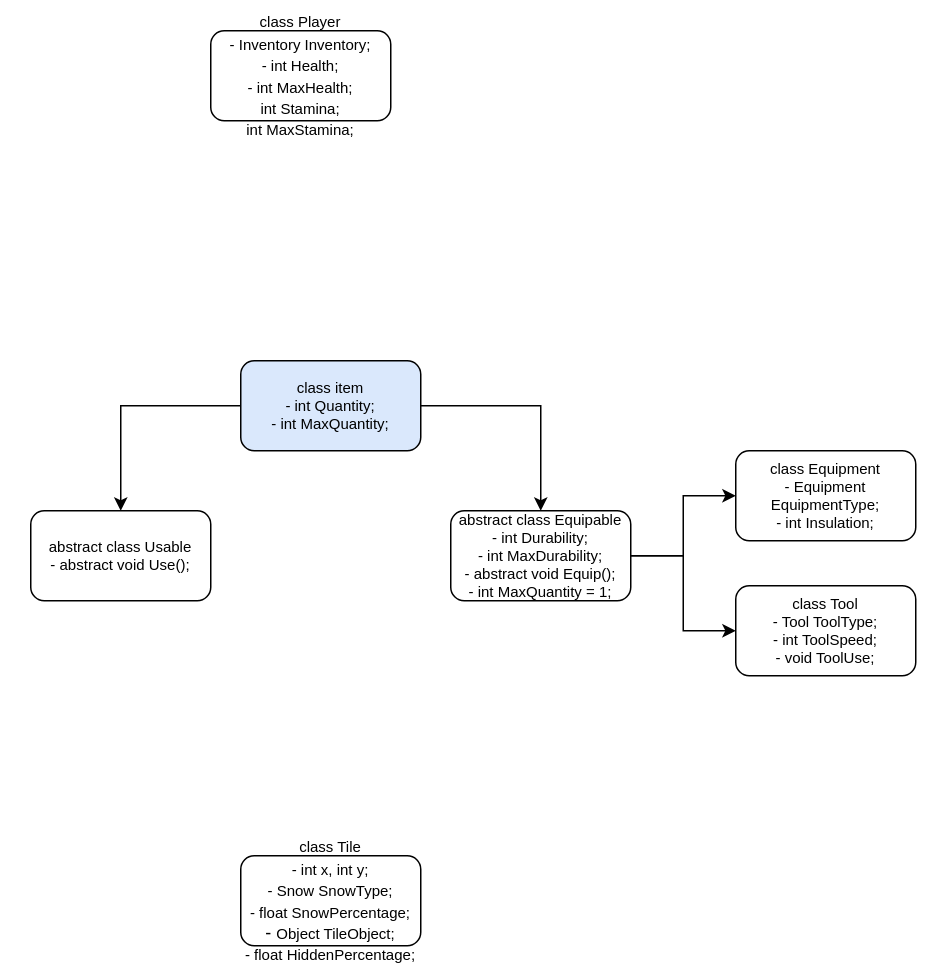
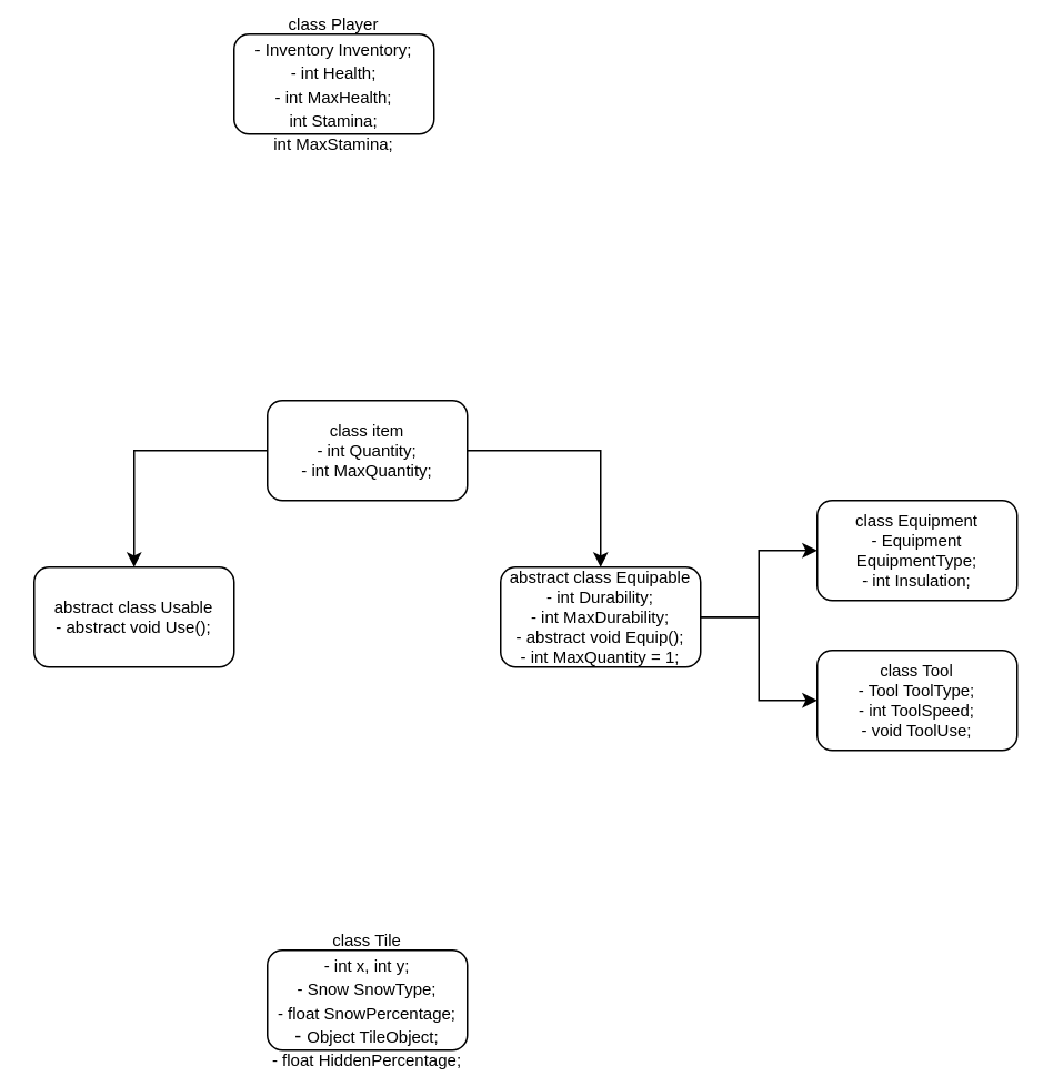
  <mxCell id="0" />
  <mxCell id="1" parent="0" />
  <mxCell id="2" value="" style="edgeStyle=orthogonalEdgeStyle;rounded=0;orthogonalLoop=1;jettySize=auto;html=1;fontSize=10;" edge="1" parent="1" source="4" target="5"><mxGeometry relative="1" as="geometry" /></mxCell>
  <mxCell id="3" style="edgeStyle=orthogonalEdgeStyle;rounded=0;orthogonalLoop=1;jettySize=auto;html=1;entryX=0.5;entryY=0;entryDx=0;entryDy=0;" edge="1" parent="1" source="4" target="8"><mxGeometry relative="1" as="geometry" /></mxCell>
- <mxCell id="4" value="class item&lt;div&gt;- int Quantity;&lt;/div&gt;&lt;div&gt;- int MaxQuantity;&lt;/div&gt;" style="rounded=1;whiteSpace=wrap;html=1;fontSize=10;fillColor=#dae8fc;" vertex="1" parent="1"><mxGeometry x="160" y="240" width="120" height="60" as="geometry" /></mxCell>
+ <mxCell id="4" value="class item&lt;div&gt;- int Quantity;&lt;/div&gt;&lt;div&gt;- int MaxQuantity;&lt;/div&gt;" style="rounded=1;whiteSpace=wrap;html=1;fontSize=10;" vertex="1" parent="1"><mxGeometry x="160" y="240" width="120" height="60" as="geometry" /></mxCell>
  <mxCell id="5" value="abstract class Usable&lt;div&gt;- abstract void Use();&lt;/div&gt;" style="whiteSpace=wrap;html=1;rounded=1;fontSize=10;" vertex="1" parent="1"><mxGeometry x="20" y="340" width="120" height="60" as="geometry" /></mxCell>
  <mxCell id="6" value="" style="edgeStyle=orthogonalEdgeStyle;rounded=0;orthogonalLoop=1;jettySize=auto;html=1;fontSize=10;" edge="1" parent="1" source="8" target="10"><mxGeometry relative="1" as="geometry" /></mxCell>
  <mxCell id="7" style="edgeStyle=orthogonalEdgeStyle;rounded=0;orthogonalLoop=1;jettySize=auto;html=1;" edge="1" parent="1" source="8" target="9"><mxGeometry relative="1" as="geometry" /></mxCell>
  <mxCell id="8" value="&lt;font&gt;abstract class Equipable&lt;/font&gt;&lt;div&gt;&lt;font&gt;- int Durability;&lt;/font&gt;&lt;/div&gt;&lt;div&gt;&lt;font&gt;- int MaxDurability;&lt;/font&gt;&lt;/div&gt;&lt;div&gt;&lt;font&gt;- abstract void Equip();&lt;/font&gt;&lt;/div&gt;&lt;div&gt;&lt;font&gt;- int MaxQuantity = 1;&lt;/font&gt;&lt;/div&gt;" style="whiteSpace=wrap;html=1;rounded=1;fontSize=10;" vertex="1" parent="1"><mxGeometry x="300" y="340" width="120" height="60" as="geometry" /></mxCell>
  <mxCell id="9" value="&lt;div&gt;&lt;span style=&quot;background-color: transparent; color: light-dark(rgb(0, 0, 0), rgb(255, 255, 255));&quot;&gt;class Tool&lt;/span&gt;&lt;/div&gt;&lt;div&gt;&lt;span style=&quot;background-color: transparent; color: light-dark(rgb(0, 0, 0), rgb(255, 255, 255));&quot;&gt;- Tool ToolType;&lt;/span&gt;&lt;/div&gt;&lt;div&gt;&lt;span style=&quot;background-color: transparent; color: light-dark(rgb(0, 0, 0), rgb(255, 255, 255));&quot;&gt;- int ToolSpeed;&lt;/span&gt;&lt;/div&gt;&lt;div&gt;&lt;span style=&quot;background-color: transparent; color: light-dark(rgb(0, 0, 0), rgb(255, 255, 255));&quot;&gt;- void ToolUse;&lt;/span&gt;&lt;/div&gt;" style="whiteSpace=wrap;html=1;rounded=1;fontSize=10;" vertex="1" parent="1"><mxGeometry x="490" y="390" width="120" height="60" as="geometry" /></mxCell>
  <mxCell id="10" value="class Equipment&lt;div&gt;- Equipment EquipmentType;&lt;br&gt;&lt;div&gt;- int Insulation;&lt;/div&gt;&lt;/div&gt;" style="whiteSpace=wrap;html=1;rounded=1;fontSize=10;" vertex="1" parent="1"><mxGeometry x="490" y="300" width="120" height="60" as="geometry" /></mxCell>
  <mxCell id="11" value="&lt;font style=&quot;font-size: 10px;&quot;&gt;class Tile&lt;/font&gt;&lt;div&gt;&lt;font style=&quot;font-size: 10px;&quot;&gt;- int x, int y;&lt;/font&gt;&lt;/div&gt;&lt;div&gt;&lt;font style=&quot;font-size: 10px;&quot;&gt;- Snow SnowType;&lt;/font&gt;&lt;/div&gt;&lt;div&gt;&lt;font style=&quot;font-size: 10px;&quot;&gt;- float SnowPercentage;&lt;/font&gt;&lt;/div&gt;&lt;div&gt;- &lt;font style=&quot;font-size: 10px;&quot;&gt;Object TileObject;&lt;/font&gt;&lt;/div&gt;&lt;div&gt;&lt;font style=&quot;font-size: 10px;&quot;&gt;- float HiddenPercentage;&lt;/font&gt;&lt;/div&gt;" style="rounded=1;whiteSpace=wrap;html=1;" vertex="1" parent="1"><mxGeometry x="160" y="570" width="120" height="60" as="geometry" /></mxCell>
  <mxCell id="12" value="&lt;font style=&quot;font-size: 10px;&quot;&gt;class Player&lt;/font&gt;&lt;div&gt;&lt;font style=&quot;font-size: 10px;&quot;&gt;- Inventory Inventory;&lt;/font&gt;&lt;/div&gt;&lt;div&gt;&lt;font style=&quot;font-size: 10px;&quot;&gt;- int Health;&lt;/font&gt;&lt;/div&gt;&lt;div&gt;&lt;font style=&quot;font-size: 10px;&quot;&gt;- int MaxHealth;&lt;/font&gt;&lt;/div&gt;&lt;div&gt;&lt;font style=&quot;font-size: 10px;&quot;&gt;int Stamina;&lt;/font&gt;&lt;/div&gt;&lt;div&gt;&lt;font style=&quot;font-size: 10px;&quot;&gt;int MaxStamina;&lt;/font&gt;&lt;/div&gt;" style="rounded=1;whiteSpace=wrap;html=1;" vertex="1" parent="1"><mxGeometry x="140" y="20" width="120" height="60" as="geometry" /></mxCell>
